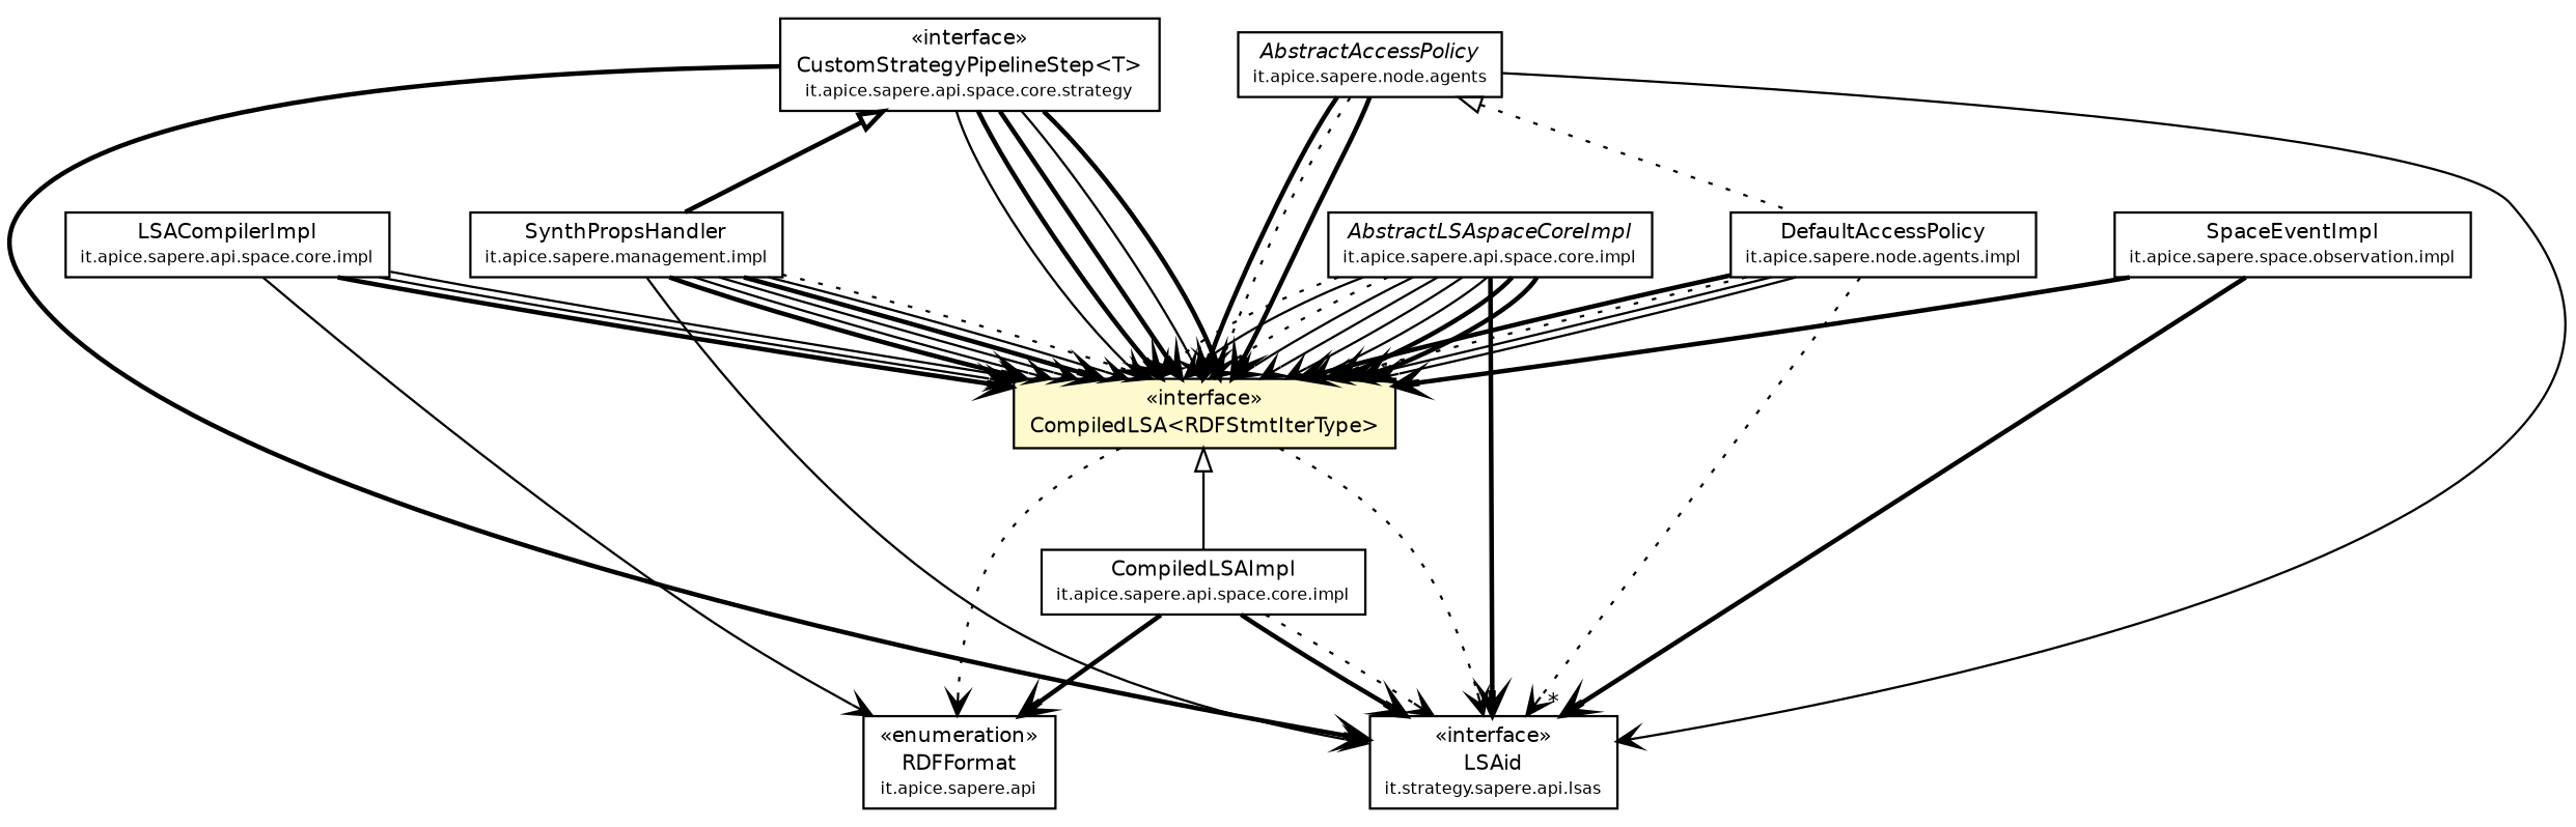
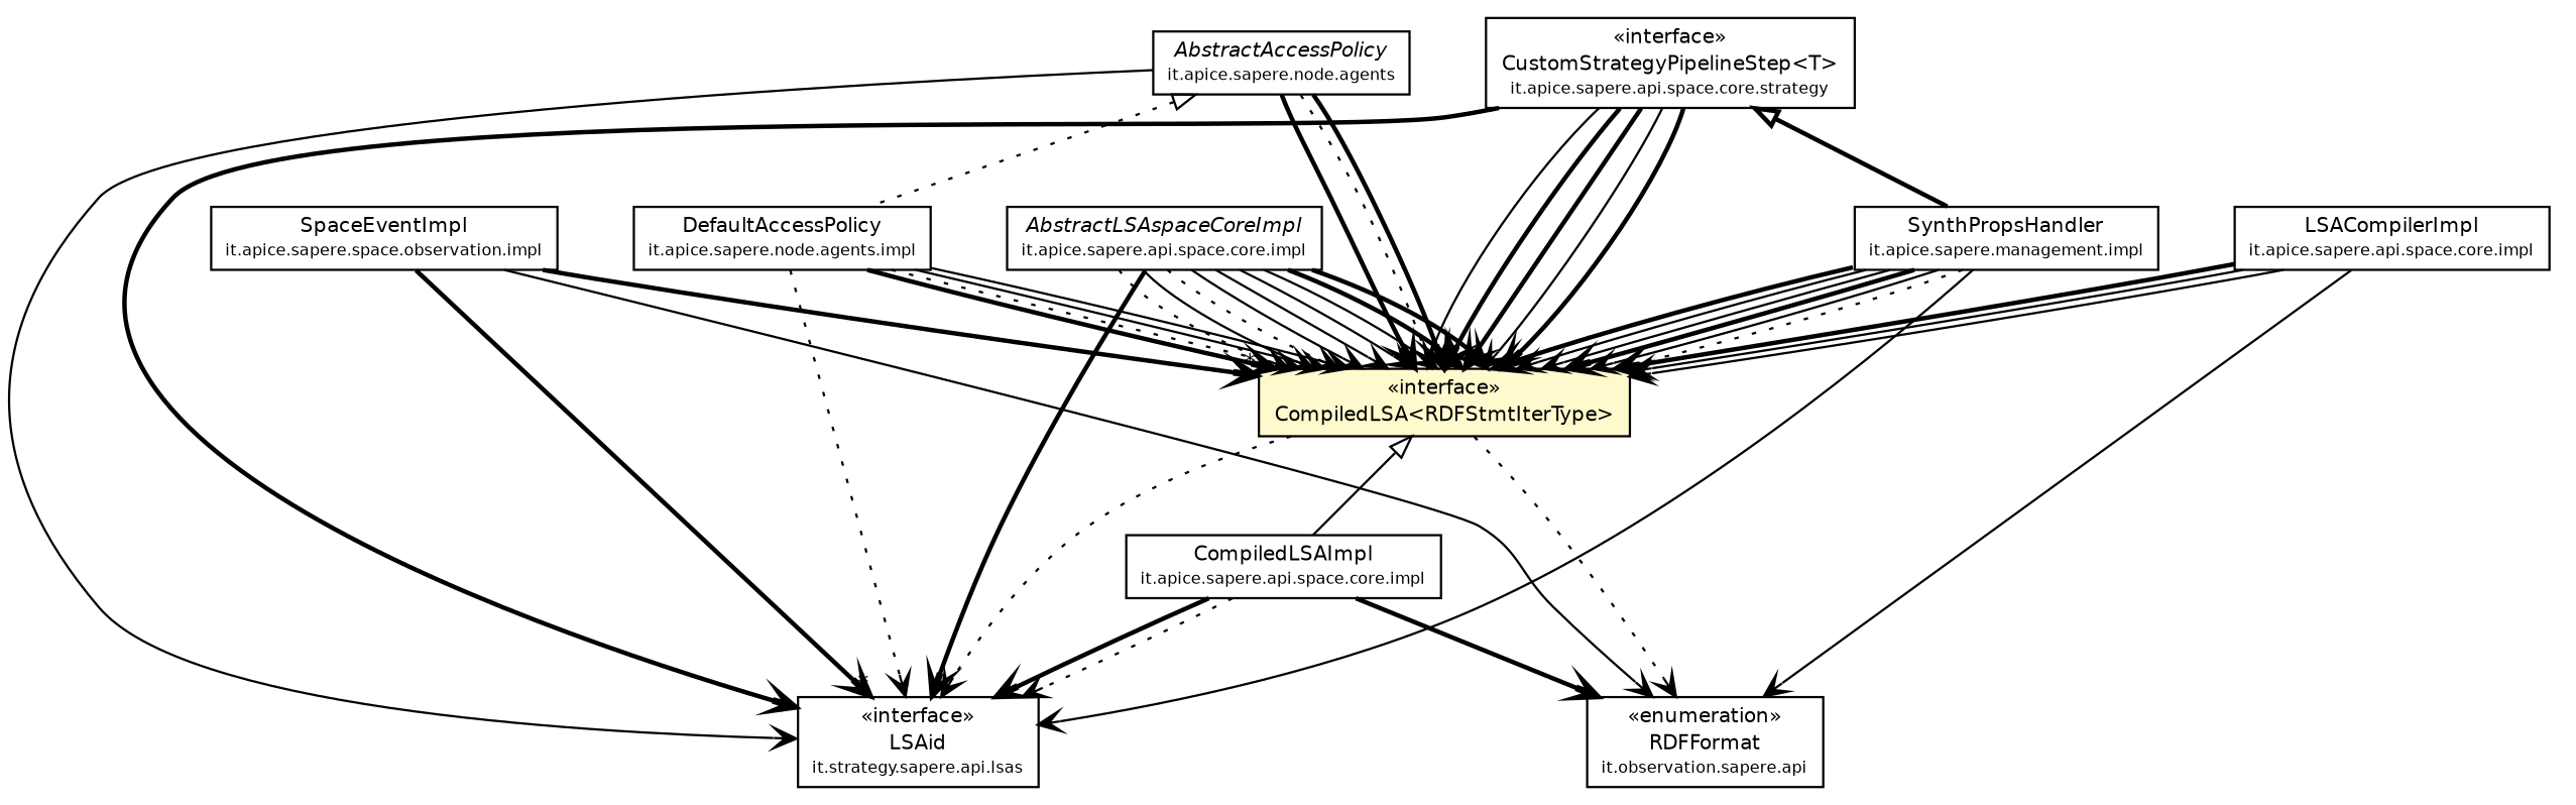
  digraph {
    node [fontcolor=black fontname=Helvetica fontsize=9.0 shape=plaintext]
    edge [arrowhead=open color=black fontcolor=black fontname=Helvetica fontsize=10.0 headport=p labelfontname=Helvetica labelfontsize=10 style=solid tailport=p]
-   n1 [label=<<table border="0" cellborder="1" cellspacing="0" cellpadding="2" port="p" href="../../RDFFormat.html"> 		<tr><td><table border="0" cellspacing="0" cellpadding="1"> 			<tr><td> &laquo;enumeration&raquo; </td></tr> 			<tr><td> RDFFormat </td></tr> 			<tr><td><font point-size="7.0"> it.apice.sapere.api </font></td></tr> 		</table></td></tr> 		</table>>]
+   n1 [label=<<table border="0" cellborder="1" cellspacing="0" cellpadding="2" port="p" href="../../RDFFormat.html"> 		<tr><td><table border="0" cellspacing="0" cellpadding="1"> 			<tr><td> &laquo;enumeration&raquo; </td></tr> 			<tr><td> RDFFormat </td></tr> 			<tr><td><font point-size="7.0"> it.observation.sapere.api </font></td></tr> 		</table></td></tr> 		</table>>]
    n2 [label=<<table border="0" cellborder="1" cellspacing="0" cellpadding="2" port="p" href="../../lsas/LSAid.html"> 		<tr><td><table border="0" cellspacing="0" cellpadding="1"> 			<tr><td> &laquo;interface&raquo; </td></tr> 			<tr><td> LSAid </td></tr> 			<tr><td><font point-size="7.0"> it.strategy.sapere.api.lsas </font></td></tr> 		</table></td></tr> 		</table>>]
    n3 [label=<<table border="0" cellborder="1" cellspacing="0" cellpadding="2" port="p" bgcolor="lemonChiffon" href="./CompiledLSA.html"> 		<tr><td><table border="0" cellspacing="0" cellpadding="1"> 			<tr><td> &laquo;interface&raquo; </td></tr> 			<tr><td> CompiledLSA&lt;RDFStmtIterType&gt; </td></tr> 		</table></td></tr> 		</table>>]
    n4 [label=<<table border="0" cellborder="1" cellspacing="0" cellpadding="2" port="p" href="./impl/CompiledLSAImpl.html"> 		<tr><td><table border="0" cellspacing="0" cellpadding="1"> 			<tr><td> CompiledLSAImpl </td></tr> 			<tr><td><font point-size="7.0"> it.apice.sapere.api.space.core.impl </font></td></tr> 		</table></td></tr> 		</table>>]
    n5 [label=<<table border="0" cellborder="1" cellspacing="0" cellpadding="2" port="p" href="./strategy/CustomStrategyPipelineStep.html"> 		<tr><td><table border="0" cellspacing="0" cellpadding="1"> 			<tr><td> &laquo;interface&raquo; </td></tr> 			<tr><td> CustomStrategyPipelineStep&lt;T&gt; </td></tr> 			<tr><td><font point-size="7.0"> it.apice.sapere.api.space.core.strategy </font></td></tr> 		</table></td></tr> 		</table>>]
    n6 [label=<<table border="0" cellborder="1" cellspacing="0" cellpadding="2" port="p" href="../../../management/impl/SynthPropsHandler.html"> 		<tr><td><table border="0" cellspacing="0" cellpadding="1"> 			<tr><td> SynthPropsHandler </td></tr> 			<tr><td><font point-size="7.0"> it.apice.sapere.management.impl </font></td></tr> 		</table></td></tr> 		</table>>]
    n7 [label=<<table border="0" cellborder="1" cellspacing="0" cellpadding="2" port="p" href="./impl/LSACompilerImpl.html"> 		<tr><td><table border="0" cellspacing="0" cellpadding="1"> 			<tr><td> LSACompilerImpl </td></tr> 			<tr><td><font point-size="7.0"> it.apice.sapere.api.space.core.impl </font></td></tr> 		</table></td></tr> 		</table>>]
    n8 [label=<<table border="0" cellborder="1" cellspacing="0" cellpadding="2" port="p" href="./impl/AbstractLSAspaceCoreImpl.html"> 		<tr><td><table border="0" cellspacing="0" cellpadding="1"> 			<tr><td><font face="Helvetica-Oblique"> AbstractLSAspaceCoreImpl </font></td></tr> 			<tr><td><font point-size="7.0"> it.apice.sapere.api.space.core.impl </font></td></tr> 		</table></td></tr> 		</table>>]
    n9 [label=<<table border="0" cellborder="1" cellspacing="0" cellpadding="2" port="p" href="../../../space/observation/impl/SpaceEventImpl.html"> 		<tr><td><table border="0" cellspacing="0" cellpadding="1"> 			<tr><td> SpaceEventImpl </td></tr> 			<tr><td><font point-size="7.0"> it.apice.sapere.space.observation.impl </font></td></tr> 		</table></td></tr> 		</table>>]
    n10 [label=<<table border="0" cellborder="1" cellspacing="0" cellpadding="2" port="p" href="../../../node/agents/AbstractAccessPolicy.html"> 		<tr><td><table border="0" cellspacing="0" cellpadding="1"> 			<tr><td><font face="Helvetica-Oblique"> AbstractAccessPolicy </font></td></tr> 			<tr><td><font point-size="7.0"> it.apice.sapere.node.agents </font></td></tr> 		</table></td></tr> 		</table>>]
    n11 [label=<<table border="0" cellborder="1" cellspacing="0" cellpadding="2" port="p" href="../../../node/agents/impl/DefaultAccessPolicy.html"> 		<tr><td><table border="0" cellspacing="0" cellpadding="1"> 			<tr><td> DefaultAccessPolicy </td></tr> 			<tr><td><font point-size="7.0"> it.apice.sapere.node.agents.impl </font></td></tr> 		</table></td></tr> 		</table>>]
    n3 -> n1 [style=dotted]
    n3 -> n2 [style=dotted]
    n3 -> n4 [arrowtail=empty dir=back fontsize=10 arrowhead="" color="" fontcolor=""]
    n4 -> n1 [style=bold]
    n4 -> n2 [style=bold]
    n4 -> n2 [style=dotted]
    n5 -> n2 [style=bold]
    n5 -> n3 [style=bold]
    n5 -> n3
    n5 -> n3 [style=bold]
    n5 -> n3 [style=dotted]
    n5 -> n3
    n5 -> n3 [style=bold]
    n5 -> n6 [arrowtail=empty dir=back fontsize=10 style=bold arrowhead="" color="" fontcolor=""]
    n6 -> n2
    n6 -> n3 [style=bold]
    n6 -> n3
    n6 -> n3
    n6 -> n3 [style=bold]
    n6 -> n3
    n6 -> n3 [style=dotted]
    n7 -> n1
    n7 -> n3 [style=bold]
    n7 -> n3
    n7 -> n3
    n8 -> n2 [style=bold]
    n8 -> n3 [style=dotted]
    n8 -> n3
    n8 -> n3 [style=dotted]
    n8 -> n3
    n8 -> n3
    n8 -> n3
    n8 -> n3
    n8 -> n3 [style=bold]
    n8 -> n3 [style=bold]
+   n9 -> n1
    n9 -> n2 [headlabel="*" style=bold]
    n9 -> n2
    n9 -> n3 [headlabel="*" style=bold]
    n10 -> n2
    n10 -> n3 [style=dotted]
    n10 -> n3 [style=bold]
    n10 -> n3 [style=bold]
    n10 -> n11 [arrowtail=empty dir=back fontsize=10 style=dotted arrowhead="" color="" fontcolor=""]
    n11 -> n2 [style=dotted]
    n11 -> n3 [style=bold]
    n11 -> n3 [style=dotted]
    n11 -> n3
    n11 -> n3
  }
